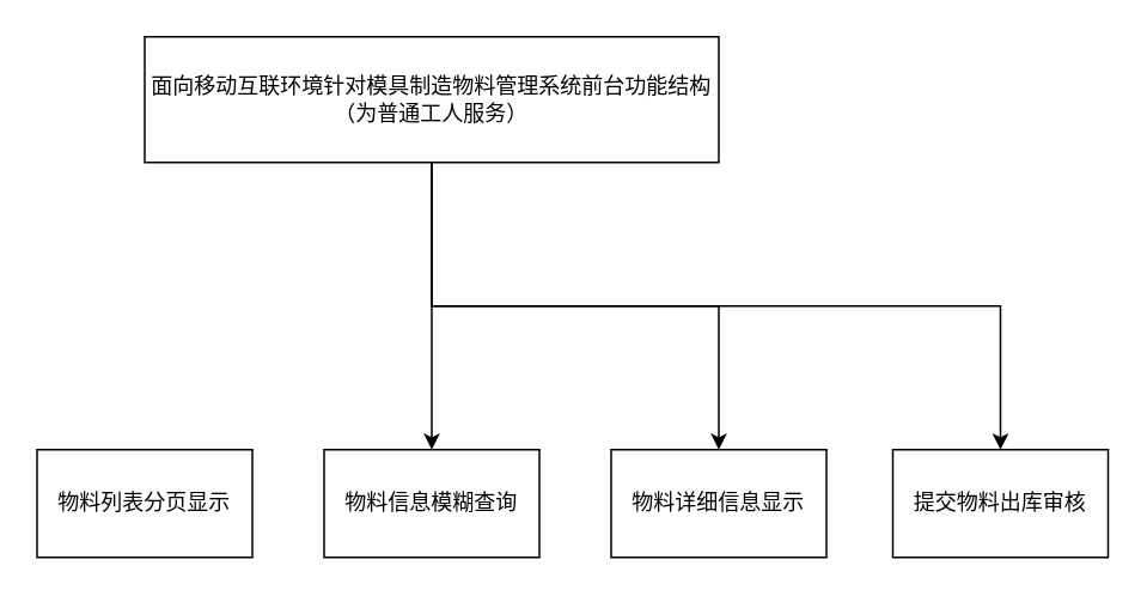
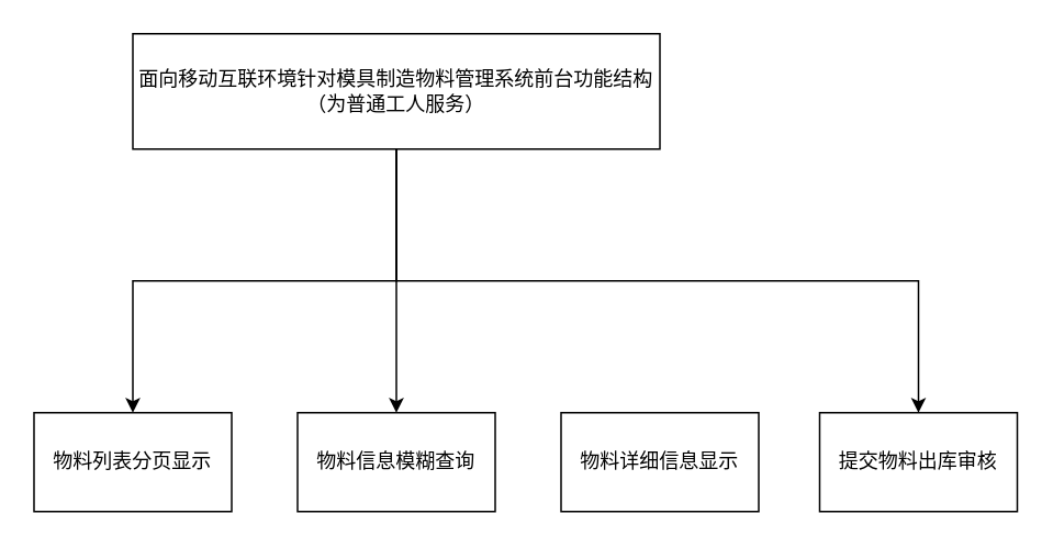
  <mxCell id="0" />
  <mxCell id="1" parent="0" />
  <mxCell id="2" style="edgeStyle=none;rounded=0;orthogonalLoop=1;jettySize=auto;html=1;exitX=0.5;exitY=1;exitDx=0;exitDy=0;" parent="1" source="6" target="7" edge="1"><mxGeometry relative="1" as="geometry" /></mxCell>
- <mxCell id="4" style="edgeStyle=orthogonalEdgeStyle;rounded=0;orthogonalLoop=1;jettySize=auto;html=1;exitX=0.5;exitY=1;exitDx=0;exitDy=0;" parent="1" source="6" target="9" edge="1"><mxGeometry relative="1" as="geometry" /></mxCell>
+ <mxCell id="3" style="edgeStyle=orthogonalEdgeStyle;rounded=0;orthogonalLoop=1;jettySize=auto;html=1;exitX=0.5;exitY=1;exitDx=0;exitDy=0;entryX=0.5;entryY=0;entryDx=0;entryDy=0;" parent="1" source="6" target="8" edge="1"><mxGeometry relative="1" as="geometry" /></mxCell>
  <mxCell id="5" style="edgeStyle=orthogonalEdgeStyle;rounded=0;orthogonalLoop=1;jettySize=auto;html=1;exitX=0.5;exitY=1;exitDx=0;exitDy=0;" parent="1" source="6" target="10" edge="1"><mxGeometry relative="1" as="geometry" /></mxCell>
  <mxCell id="6" value="面向移动互联环境针对模具制造物料管理系统前台功能结构（为普通工人服务）" style="rounded=0;whiteSpace=wrap;html=1;" parent="1" vertex="1"><mxGeometry x="80" y="20" width="320" height="70" as="geometry" /></mxCell>
  <mxCell id="7" value="物料信息模糊查询" style="rounded=0;whiteSpace=wrap;html=1;" parent="1" vertex="1"><mxGeometry x="180" y="250" width="120" height="60" as="geometry" /></mxCell>
  <mxCell id="8" value="物料列表分页显示" style="rounded=0;whiteSpace=wrap;html=1;" parent="1" vertex="1"><mxGeometry x="20" y="250" width="120" height="60" as="geometry" /></mxCell>
  <mxCell id="9" value="物料详细信息显示" style="rounded=0;whiteSpace=wrap;html=1;" parent="1" vertex="1"><mxGeometry x="340" y="250" width="120" height="60" as="geometry" /></mxCell>
  <mxCell id="10" value="提交物料出库审核" style="rounded=0;whiteSpace=wrap;html=1;" parent="1" vertex="1"><mxGeometry x="497" y="250" width="120" height="60" as="geometry" /></mxCell>
